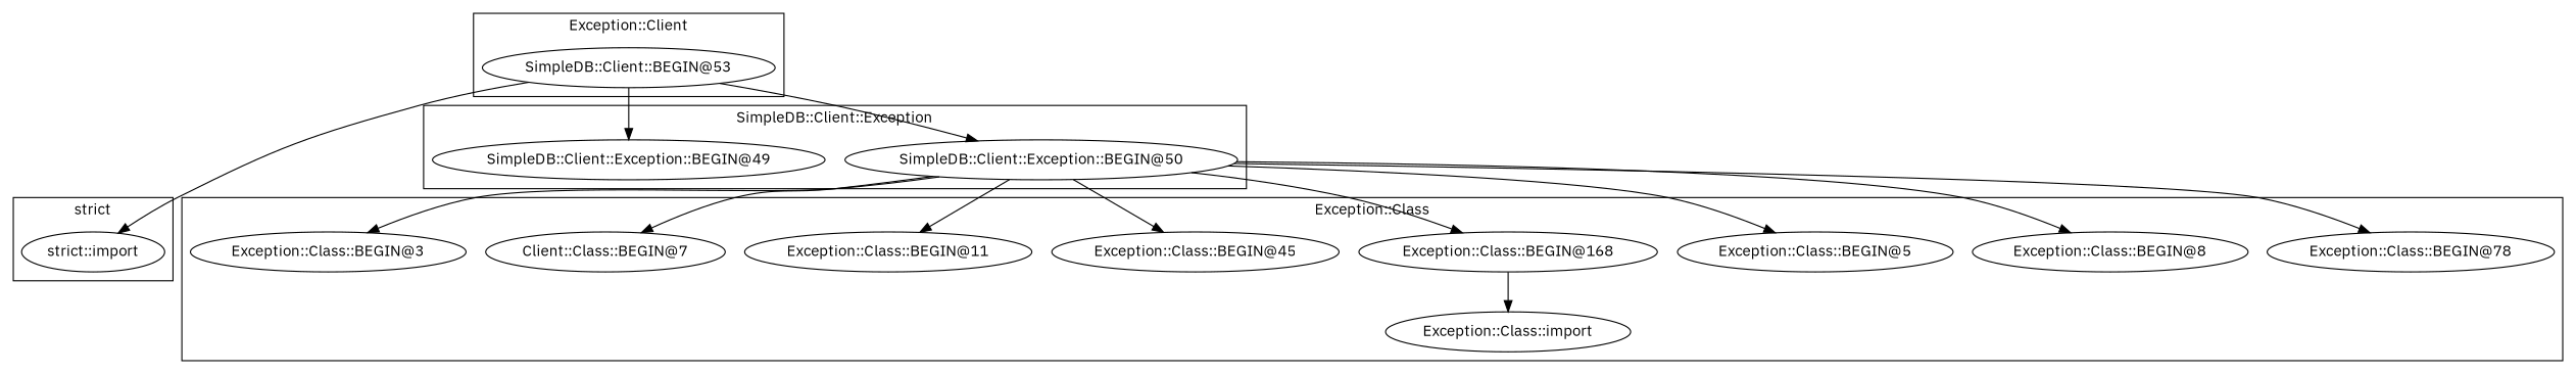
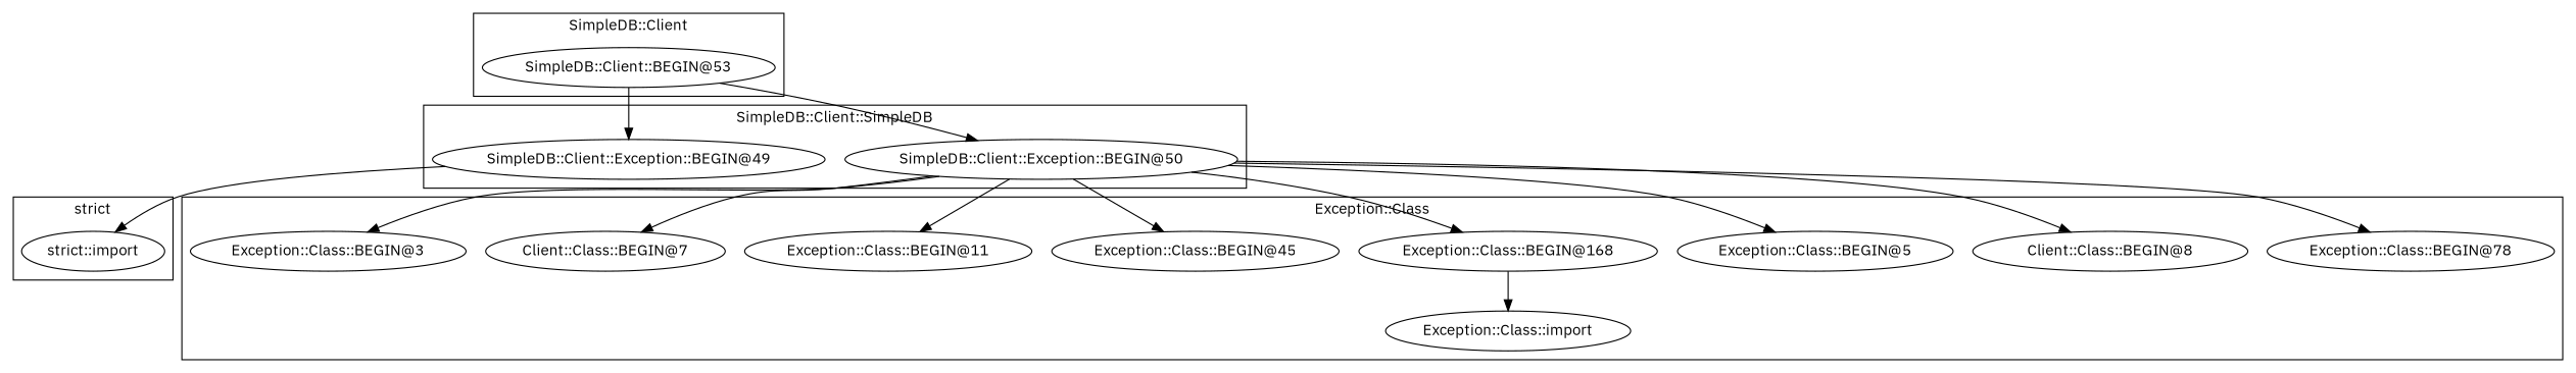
  digraph {
    fontname="IBM Plex Sans"
    node [fontname="IBM Plex Sans"]
    edge [fontname="IBM Plex Sans"]
    "SimpleDB::Client::BEGIN@53"
    "SimpleDB::Client::Exception::BEGIN@49"
    "SimpleDB::Client::Exception::BEGIN@50"
    "strict::import"
    "Exception::Class::BEGIN@78"
-   "Exception::Class::BEGIN@8"
+   "Exception::Class::BEGIN@8" [label="Client::Class::BEGIN@8"]
    "Exception::Class::BEGIN@5"
    "Exception::Class::import"
    "Exception::Class::BEGIN@168"
    "Exception::Class::BEGIN@45"
    "Exception::Class::BEGIN@11"
    n12 [label="Client::Class::BEGIN@7"]
    "Exception::Class::BEGIN@3"
    subgraph cluster_1 {
-     label="Exception::Client"
+     label="SimpleDB::Client"
      "SimpleDB::Client::BEGIN@53"
    }
    subgraph cluster_2 {
-     label="SimpleDB::Client::Exception"
+     label="SimpleDB::Client::SimpleDB"
      "SimpleDB::Client::Exception::BEGIN@49"
      "SimpleDB::Client::Exception::BEGIN@50"
    }
    subgraph cluster_3 {
      label="strict"
      "strict::import"
    }
    subgraph cluster_4 {
      label="Exception::Class"
      "Exception::Class::BEGIN@78"
      "Exception::Class::BEGIN@8"
      "Exception::Class::BEGIN@5"
      "Exception::Class::import"
      "Exception::Class::BEGIN@168"
      "Exception::Class::BEGIN@45"
      "Exception::Class::BEGIN@11"
      n12
      "Exception::Class::BEGIN@3"
    }
    "SimpleDB::Client::BEGIN@53" -> "SimpleDB::Client::Exception::BEGIN@49"
    "SimpleDB::Client::BEGIN@53" -> "SimpleDB::Client::Exception::BEGIN@50"
-   "SimpleDB::Client::BEGIN@53" -> "strict::import"
+   "SimpleDB::Client::Exception::BEGIN@49" -> "strict::import"
    "SimpleDB::Client::Exception::BEGIN@50" -> "Exception::Class::BEGIN@78"
    "SimpleDB::Client::Exception::BEGIN@50" -> "Exception::Class::BEGIN@8"
    "SimpleDB::Client::Exception::BEGIN@50" -> "Exception::Class::BEGIN@5"
    "SimpleDB::Client::Exception::BEGIN@50" -> "Exception::Class::BEGIN@168"
    "SimpleDB::Client::Exception::BEGIN@50" -> "Exception::Class::BEGIN@45"
    "SimpleDB::Client::Exception::BEGIN@50" -> "Exception::Class::BEGIN@11"
    "SimpleDB::Client::Exception::BEGIN@50" -> n12
    "SimpleDB::Client::Exception::BEGIN@50" -> "Exception::Class::BEGIN@3"
    "Exception::Class::BEGIN@168" -> "Exception::Class::import"
  }
